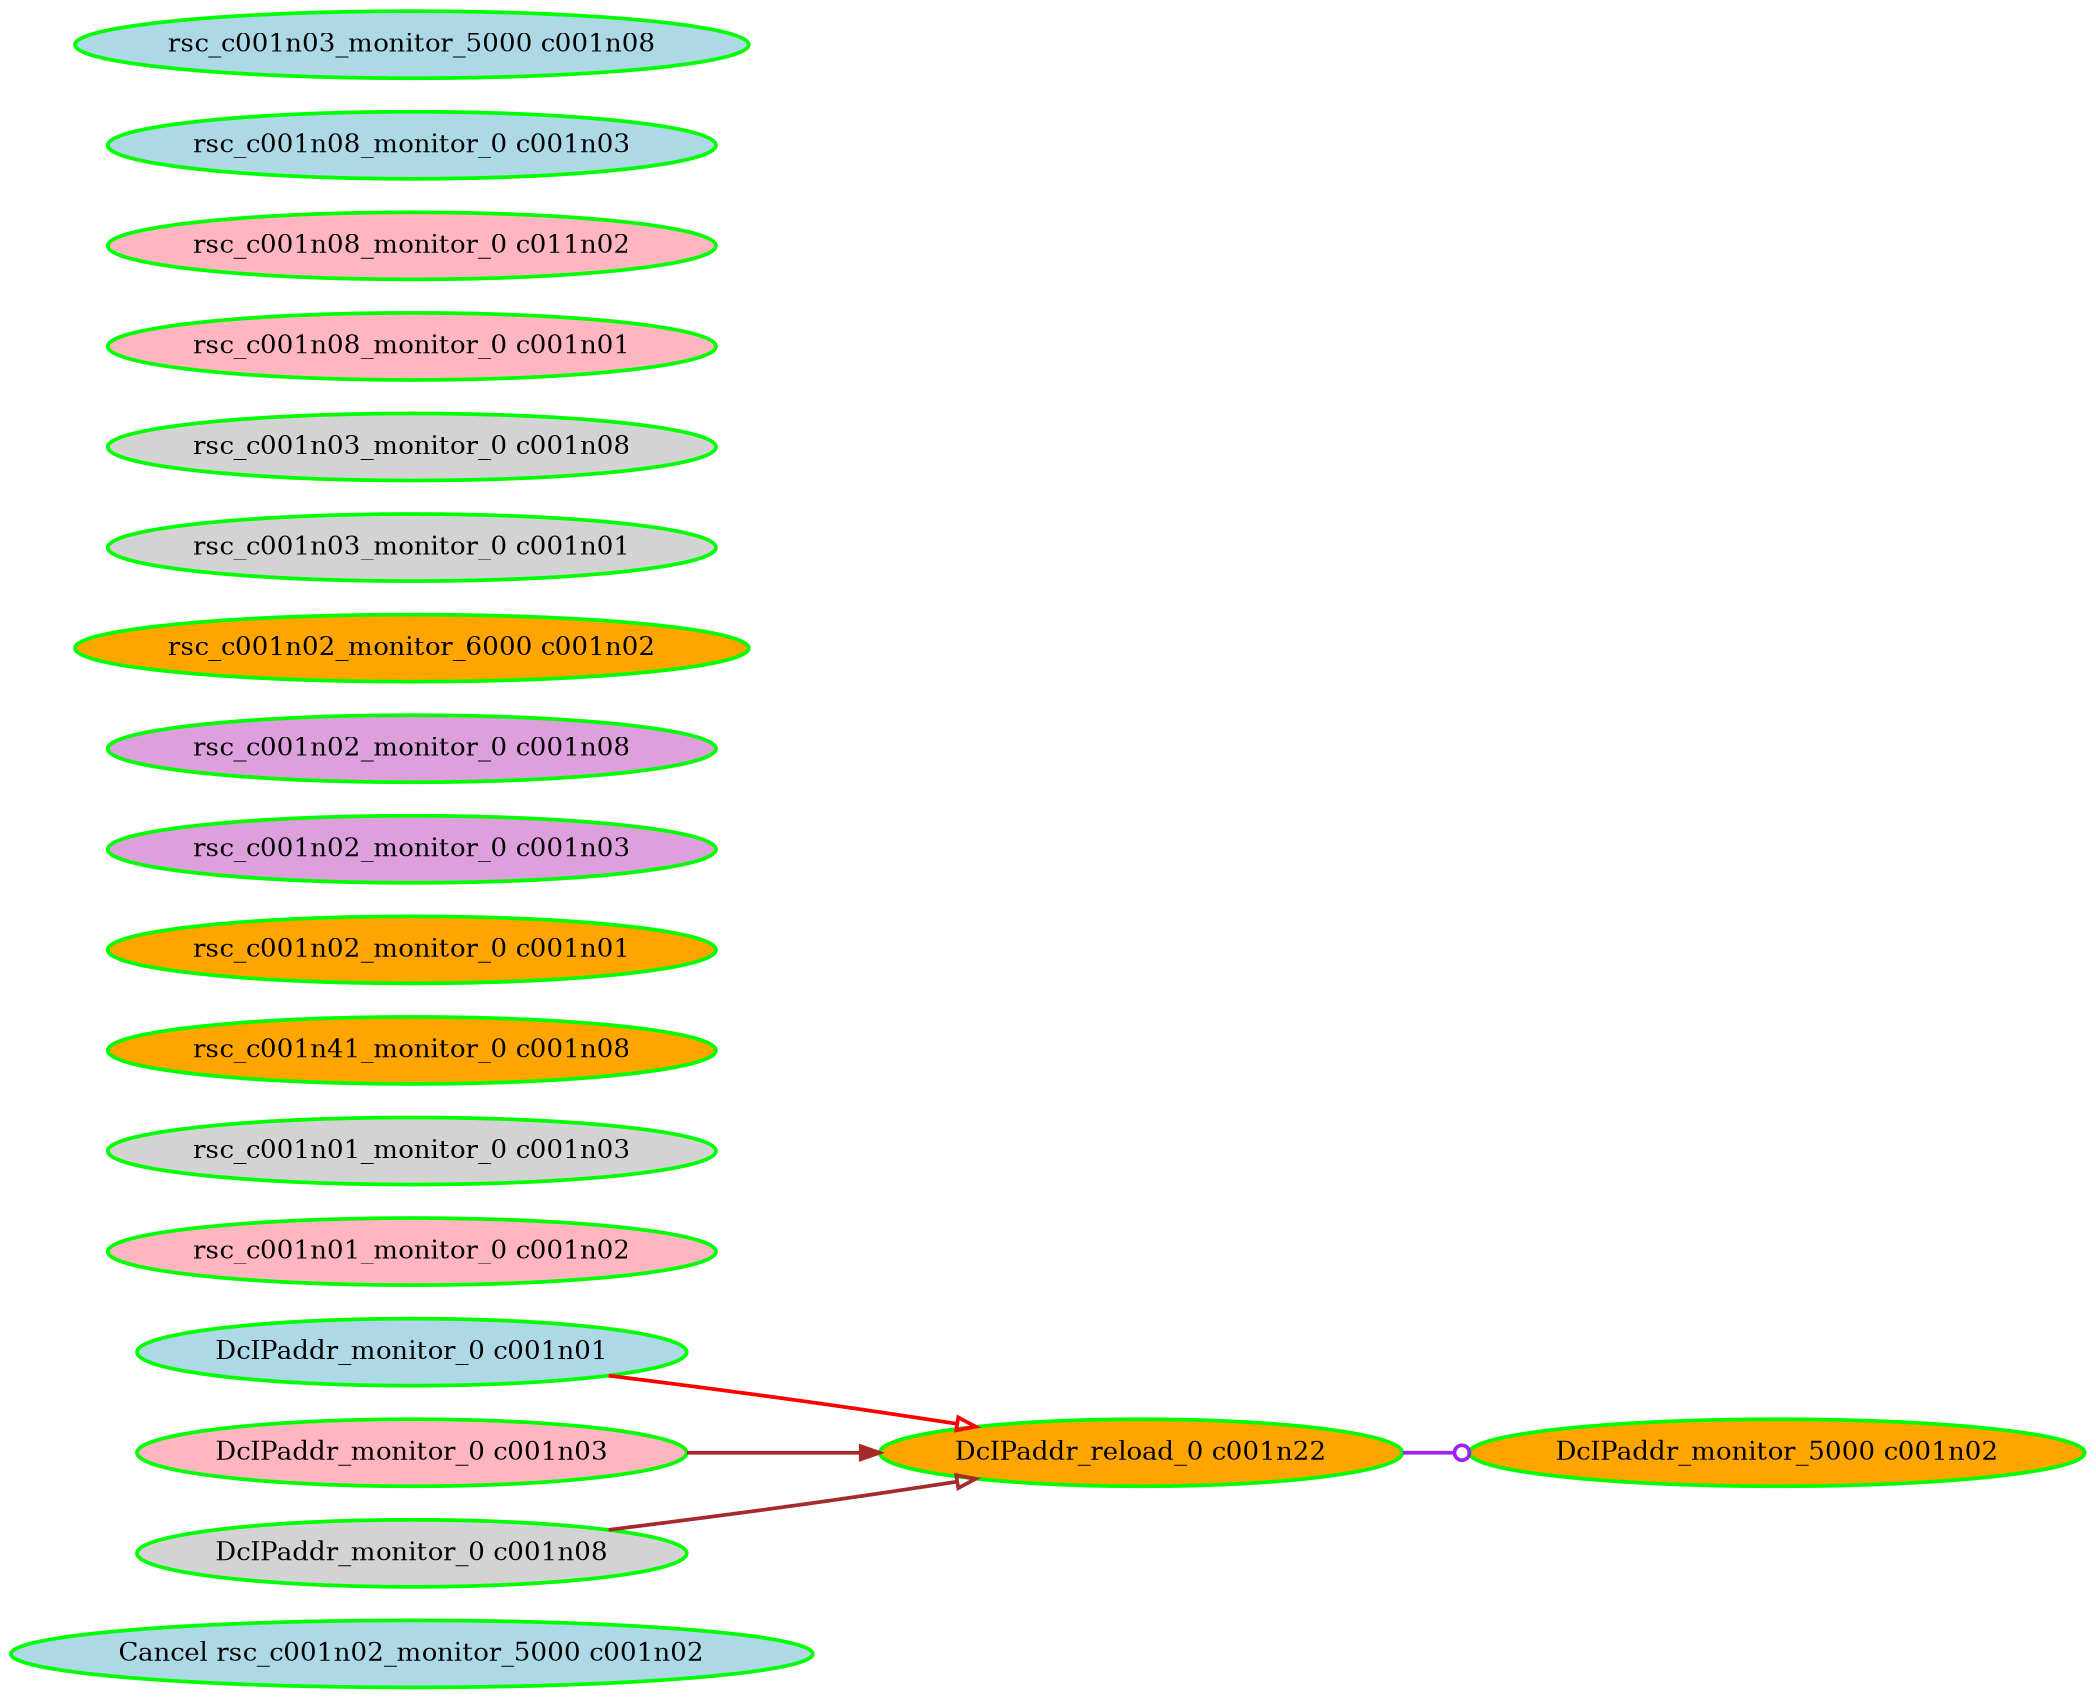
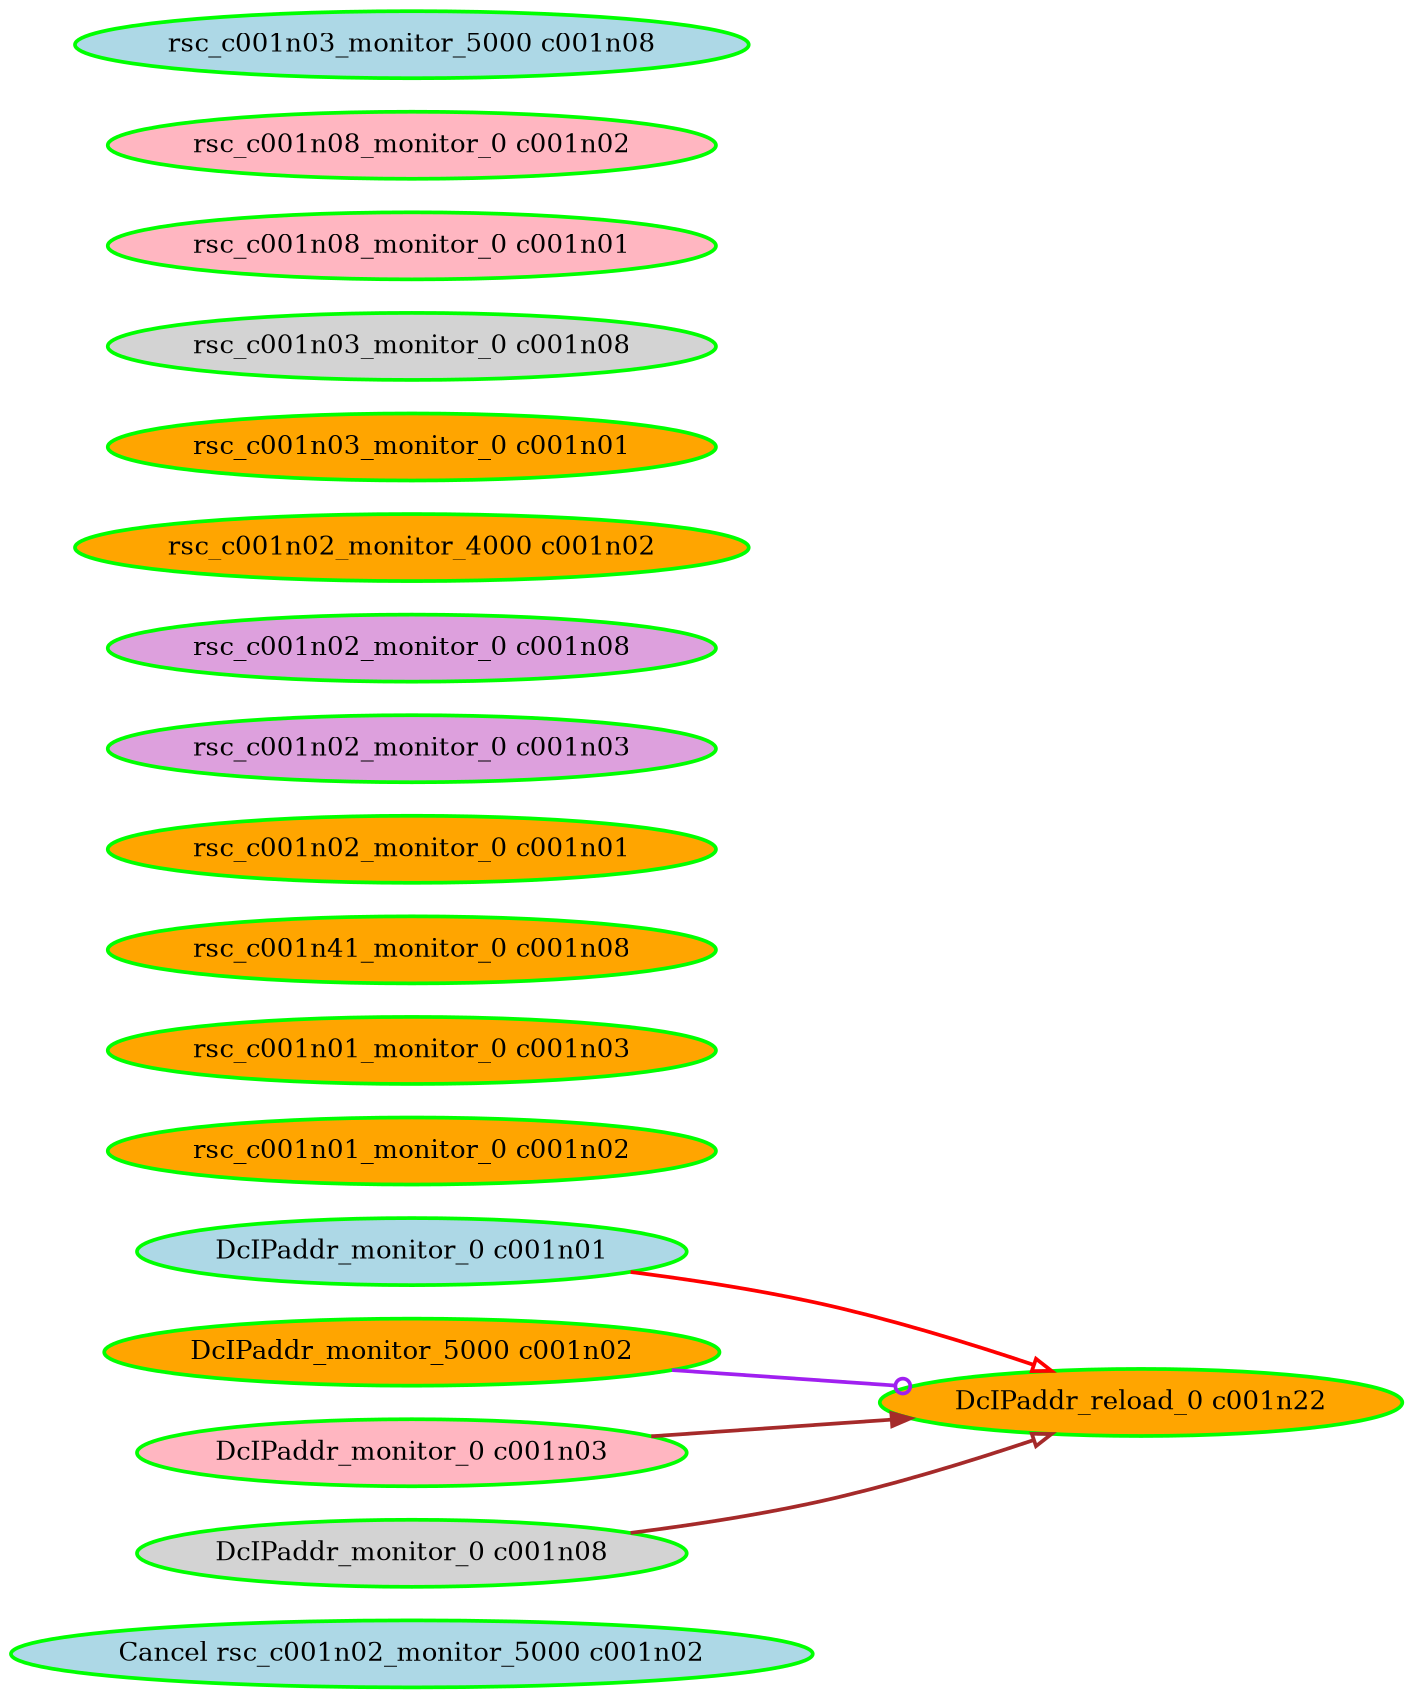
  digraph {
    rankdir=LR
    node [color=green fillcolor=orange fontcolor=black style="bold,filled"]
    edge [arrowhead=onormal color=brown style=bold]
    "Cancel rsc_c001n02_monitor_5000 c001n02" [fillcolor=lightblue]
    "DcIPaddr_monitor_0 c001n01" [fillcolor=lightblue]
    n3 [label="DcIPaddr_reload_0 c001n22"]
    "DcIPaddr_monitor_5000 c001n02"
    "DcIPaddr_monitor_0 c001n03" [fillcolor=lightpink]
    "DcIPaddr_monitor_0 c001n08" [fillcolor=lightgrey]
-   "rsc_c001n01_monitor_0 c001n02" [fillcolor=lightpink]
-   "rsc_c001n01_monitor_0 c001n03" [fillcolor=lightgrey]
+   "rsc_c001n01_monitor_0 c001n02"
+   "rsc_c001n01_monitor_0 c001n03"
    n9 [label="rsc_c001n41_monitor_0 c001n08"]
    "rsc_c001n02_monitor_0 c001n01"
    "rsc_c001n02_monitor_0 c001n03" [fillcolor=plum]
    "rsc_c001n02_monitor_0 c001n08" [fillcolor=plum]
-   "rsc_c001n02_monitor_6000 c001n02"
-   "rsc_c001n03_monitor_0 c001n01" [fillcolor=lightgrey]
+   "rsc_c001n02_monitor_6000 c001n02" [label="rsc_c001n02_monitor_4000 c001n02"]
+   "rsc_c001n03_monitor_0 c001n01"
    "rsc_c001n03_monitor_0 c001n08" [fillcolor=lightgrey]
    "rsc_c001n08_monitor_0 c001n01" [fillcolor=lightpink]
-   "rsc_c001n08_monitor_0 c001n02" [fillcolor=lightpink label="rsc_c001n08_monitor_0 c011n02"]
-   "rsc_c001n08_monitor_0 c001n03" [fillcolor=lightblue]
+   "rsc_c001n08_monitor_0 c001n02" [fillcolor=lightpink]
    n19 [fillcolor=lightblue label="rsc_c001n03_monitor_5000 c001n08"]
    "DcIPaddr_monitor_0 c001n01" -> n3 [color=red]
-   n3 -> "DcIPaddr_monitor_5000 c001n02" [arrowhead=odot color=purple]
+   "DcIPaddr_monitor_5000 c001n02" -> n3 [arrowhead=odot color=purple]
    "DcIPaddr_monitor_0 c001n03" -> n3 [arrowhead=normal]
    "DcIPaddr_monitor_0 c001n08" -> n3
  }
